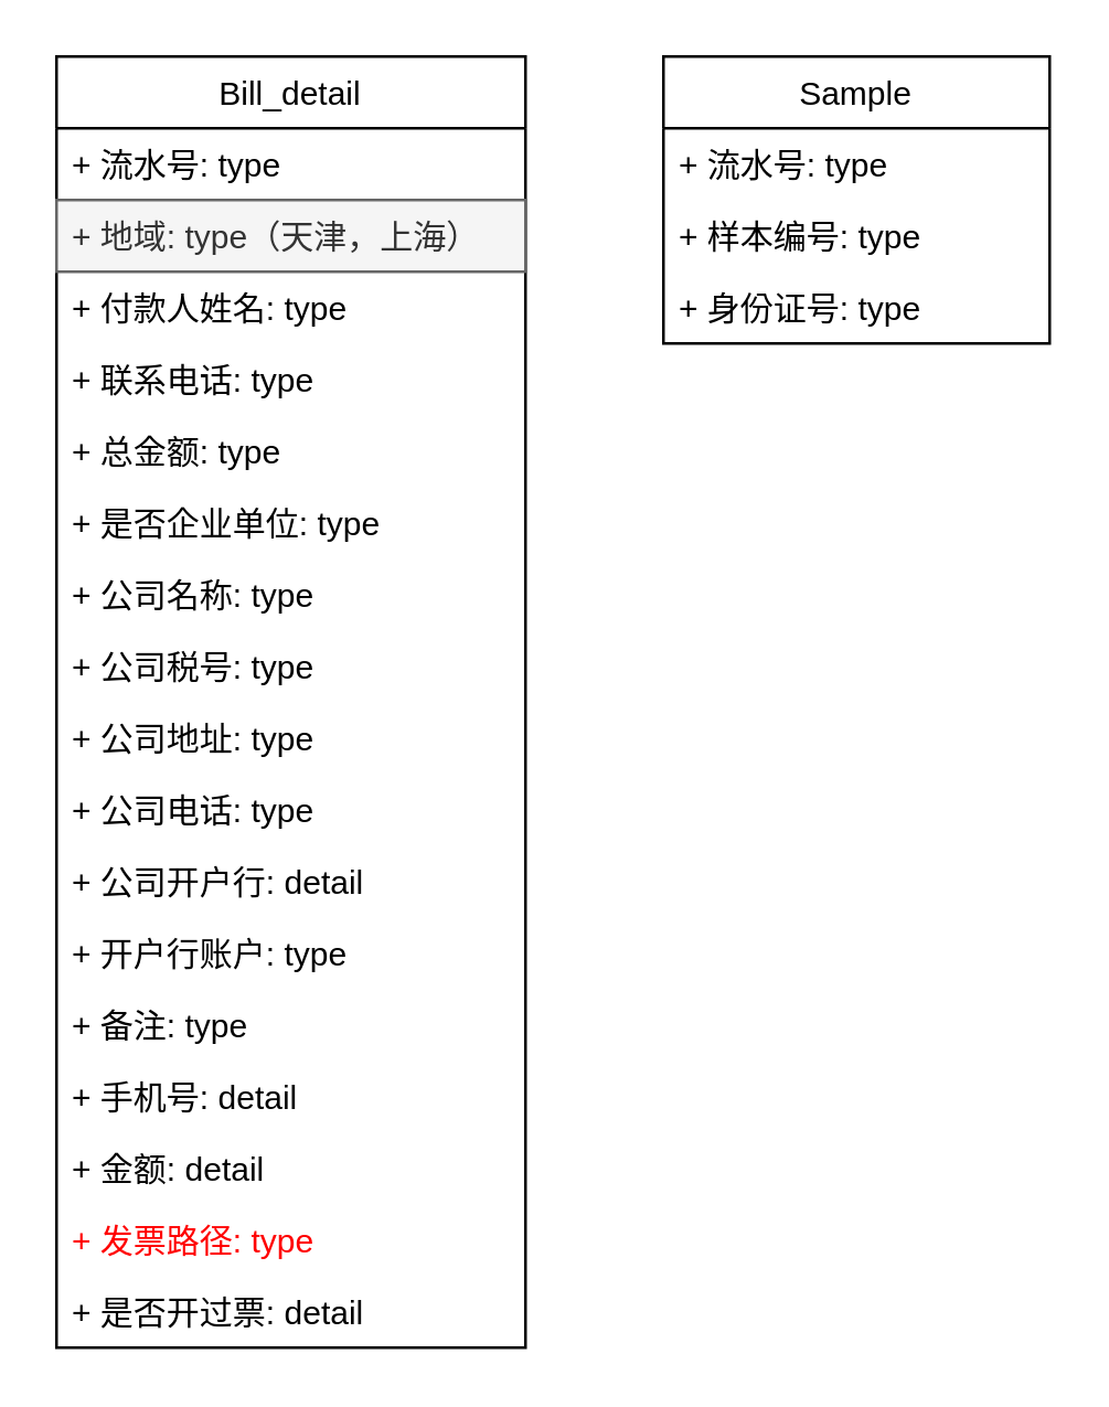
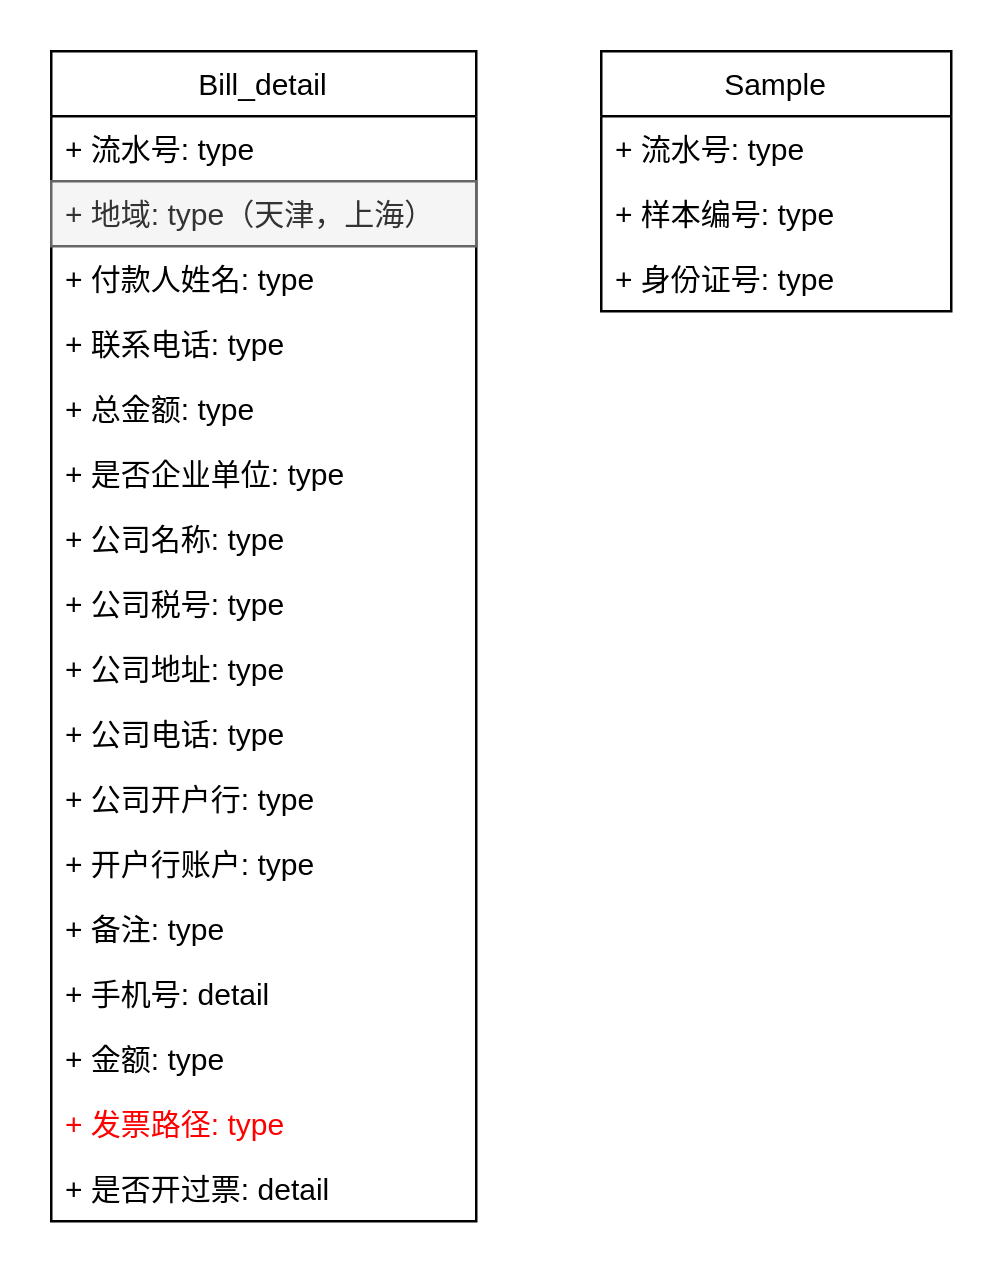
  <mxCell id="0" />
  <mxCell id="1" parent="0" />
  <mxCell id="2" value="Bill_detail" style="swimlane;fontStyle=0;childLayout=stackLayout;horizontal=1;startSize=26;fillColor=none;horizontalStack=0;resizeParent=1;resizeParentMax=0;resizeLast=0;collapsible=1;marginBottom=0;" vertex="1" parent="1"><mxGeometry x="20" y="20" width="170" height="468" as="geometry" /></mxCell>
  <mxCell id="3" value="+ 流水号: type" style="text;strokeColor=none;fillColor=none;align=left;verticalAlign=top;spacingLeft=4;spacingRight=4;overflow=hidden;rotatable=0;points=[[0,0.5],[1,0.5]];portConstraint=eastwest;" vertex="1" parent="2"><mxGeometry y="26" width="170" height="26" as="geometry" /></mxCell>
  <mxCell id="4" value="+ 地域: type（天津，上海）" style="text;strokeColor=#666666;fillColor=#f5f5f5;align=left;verticalAlign=top;spacingLeft=4;spacingRight=4;overflow=hidden;rotatable=0;points=[[0,0.5],[1,0.5]];portConstraint=eastwest;fontColor=#333333;" vertex="1" parent="2"><mxGeometry y="52" width="170" height="26" as="geometry" /></mxCell>
  <mxCell id="5" value="+ 付款人姓名: type" style="text;strokeColor=none;fillColor=none;align=left;verticalAlign=top;spacingLeft=4;spacingRight=4;overflow=hidden;rotatable=0;points=[[0,0.5],[1,0.5]];portConstraint=eastwest;" vertex="1" parent="2"><mxGeometry y="78" width="170" height="26" as="geometry" /></mxCell>
  <mxCell id="6" value="+ 联系电话: type" style="text;strokeColor=none;fillColor=none;align=left;verticalAlign=top;spacingLeft=4;spacingRight=4;overflow=hidden;rotatable=0;points=[[0,0.5],[1,0.5]];portConstraint=eastwest;" vertex="1" parent="2"><mxGeometry y="104" width="170" height="26" as="geometry" /></mxCell>
  <mxCell id="7" value="+ 总金额: type" style="text;strokeColor=none;fillColor=none;align=left;verticalAlign=top;spacingLeft=4;spacingRight=4;overflow=hidden;rotatable=0;points=[[0,0.5],[1,0.5]];portConstraint=eastwest;" vertex="1" parent="2"><mxGeometry y="130" width="170" height="26" as="geometry" /></mxCell>
  <mxCell id="8" value="+ 是否企业单位: type" style="text;strokeColor=none;fillColor=none;align=left;verticalAlign=top;spacingLeft=4;spacingRight=4;overflow=hidden;rotatable=0;points=[[0,0.5],[1,0.5]];portConstraint=eastwest;" vertex="1" parent="2"><mxGeometry y="156" width="170" height="26" as="geometry" /></mxCell>
  <mxCell id="9" value="+ 公司名称: type" style="text;strokeColor=none;fillColor=none;align=left;verticalAlign=top;spacingLeft=4;spacingRight=4;overflow=hidden;rotatable=0;points=[[0,0.5],[1,0.5]];portConstraint=eastwest;" vertex="1" parent="2"><mxGeometry y="182" width="170" height="26" as="geometry" /></mxCell>
  <mxCell id="10" value="+ 公司税号: type" style="text;strokeColor=none;fillColor=none;align=left;verticalAlign=top;spacingLeft=4;spacingRight=4;overflow=hidden;rotatable=0;points=[[0,0.5],[1,0.5]];portConstraint=eastwest;" vertex="1" parent="2"><mxGeometry y="208" width="170" height="26" as="geometry" /></mxCell>
  <mxCell id="11" value="+ 公司地址: type" style="text;strokeColor=none;fillColor=none;align=left;verticalAlign=top;spacingLeft=4;spacingRight=4;overflow=hidden;rotatable=0;points=[[0,0.5],[1,0.5]];portConstraint=eastwest;" vertex="1" parent="2"><mxGeometry y="234" width="170" height="26" as="geometry" /></mxCell>
  <mxCell id="12" value="+ 公司电话: type" style="text;strokeColor=none;fillColor=none;align=left;verticalAlign=top;spacingLeft=4;spacingRight=4;overflow=hidden;rotatable=0;points=[[0,0.5],[1,0.5]];portConstraint=eastwest;" vertex="1" parent="2"><mxGeometry y="260" width="170" height="26" as="geometry" /></mxCell>
- <mxCell id="13" value="+ 公司开户行: detail" style="text;strokeColor=none;fillColor=none;align=left;verticalAlign=top;spacingLeft=4;spacingRight=4;overflow=hidden;rotatable=0;points=[[0,0.5],[1,0.5]];portConstraint=eastwest;" vertex="1" parent="2"><mxGeometry y="286" width="170" height="26" as="geometry" /></mxCell>
+ <mxCell id="13" value="+ 公司开户行: type" style="text;strokeColor=none;fillColor=none;align=left;verticalAlign=top;spacingLeft=4;spacingRight=4;overflow=hidden;rotatable=0;points=[[0,0.5],[1,0.5]];portConstraint=eastwest;" vertex="1" parent="2"><mxGeometry y="286" width="170" height="26" as="geometry" /></mxCell>
  <mxCell id="14" value="+ 开户行账户: type" style="text;strokeColor=none;fillColor=none;align=left;verticalAlign=top;spacingLeft=4;spacingRight=4;overflow=hidden;rotatable=0;points=[[0,0.5],[1,0.5]];portConstraint=eastwest;" vertex="1" parent="2"><mxGeometry y="312" width="170" height="26" as="geometry" /></mxCell>
  <mxCell id="15" value="+ 备注: type" style="text;strokeColor=none;fillColor=none;align=left;verticalAlign=top;spacingLeft=4;spacingRight=4;overflow=hidden;rotatable=0;points=[[0,0.5],[1,0.5]];portConstraint=eastwest;" vertex="1" parent="2"><mxGeometry y="338" width="170" height="26" as="geometry" /></mxCell>
  <mxCell id="16" value="+ 手机号: detail" style="text;strokeColor=none;fillColor=none;align=left;verticalAlign=top;spacingLeft=4;spacingRight=4;overflow=hidden;rotatable=0;points=[[0,0.5],[1,0.5]];portConstraint=eastwest;" vertex="1" parent="2"><mxGeometry y="364" width="170" height="26" as="geometry" /></mxCell>
- <mxCell id="17" value="+ 金额: detail" style="text;strokeColor=none;fillColor=none;align=left;verticalAlign=top;spacingLeft=4;spacingRight=4;overflow=hidden;rotatable=0;points=[[0,0.5],[1,0.5]];portConstraint=eastwest;" vertex="1" parent="2"><mxGeometry y="390" width="170" height="26" as="geometry" /></mxCell>
+ <mxCell id="17" value="+ 金额: type" style="text;strokeColor=none;fillColor=none;align=left;verticalAlign=top;spacingLeft=4;spacingRight=4;overflow=hidden;rotatable=0;points=[[0,0.5],[1,0.5]];portConstraint=eastwest;" vertex="1" parent="2"><mxGeometry y="390" width="170" height="26" as="geometry" /></mxCell>
  <mxCell id="18" value="+ 发票路径: type" style="text;strokeColor=none;fillColor=none;align=left;verticalAlign=top;spacingLeft=4;spacingRight=4;overflow=hidden;rotatable=0;points=[[0,0.5],[1,0.5]];portConstraint=eastwest;fontColor=#FF0000;" vertex="1" parent="2"><mxGeometry y="416" width="170" height="26" as="geometry" /></mxCell>
  <mxCell id="19" value="+ 是否开过票: detail" style="text;strokeColor=none;fillColor=none;align=left;verticalAlign=top;spacingLeft=4;spacingRight=4;overflow=hidden;rotatable=0;points=[[0,0.5],[1,0.5]];portConstraint=eastwest;" vertex="1" parent="2"><mxGeometry y="442" width="170" height="26" as="geometry" /></mxCell>
  <mxCell id="20" value="Sample" style="swimlane;fontStyle=0;childLayout=stackLayout;horizontal=1;startSize=26;fillColor=none;horizontalStack=0;resizeParent=1;resizeParentMax=0;resizeLast=0;collapsible=1;marginBottom=0;" vertex="1" parent="1"><mxGeometry x="240" y="20" width="140" height="104" as="geometry" /></mxCell>
  <mxCell id="21" value="+ 流水号: type" style="text;strokeColor=none;fillColor=none;align=left;verticalAlign=top;spacingLeft=4;spacingRight=4;overflow=hidden;rotatable=0;points=[[0,0.5],[1,0.5]];portConstraint=eastwest;" vertex="1" parent="20"><mxGeometry y="26" width="140" height="26" as="geometry" /></mxCell>
  <mxCell id="22" value="+ 样本编号: type" style="text;strokeColor=none;fillColor=none;align=left;verticalAlign=top;spacingLeft=4;spacingRight=4;overflow=hidden;rotatable=0;points=[[0,0.5],[1,0.5]];portConstraint=eastwest;" vertex="1" parent="20"><mxGeometry y="52" width="140" height="26" as="geometry" /></mxCell>
  <mxCell id="23" value="+ 身份证号: type" style="text;strokeColor=none;fillColor=none;align=left;verticalAlign=top;spacingLeft=4;spacingRight=4;overflow=hidden;rotatable=0;points=[[0,0.5],[1,0.5]];portConstraint=eastwest;" vertex="1" parent="20"><mxGeometry y="78" width="140" height="26" as="geometry" /></mxCell>
